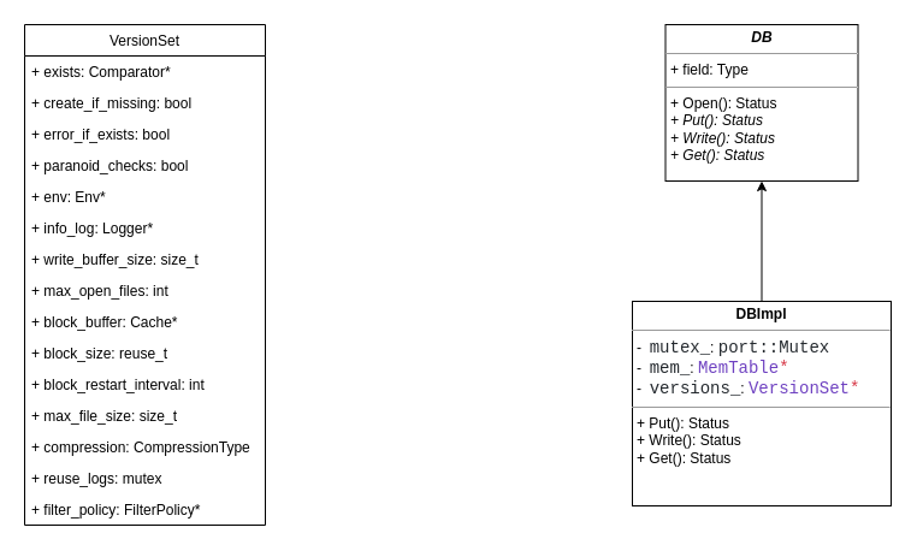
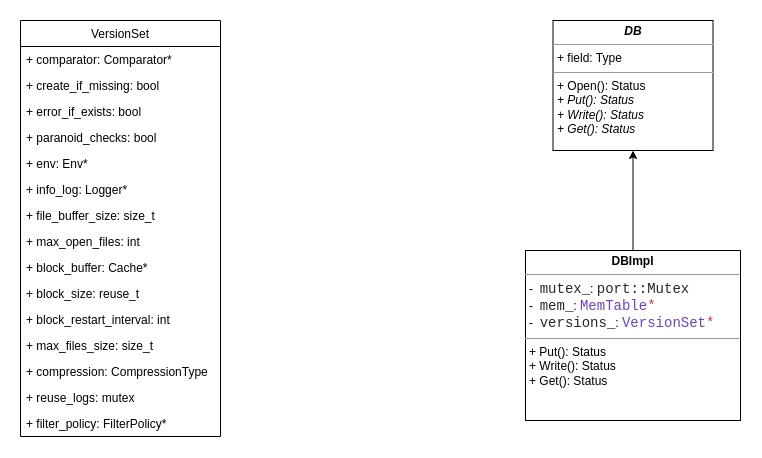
  <mxCell id="0" />
  <mxCell id="1" parent="0" />
  <mxCell id="2" style="edgeStyle=orthogonalEdgeStyle;rounded=0;orthogonalLoop=1;jettySize=auto;html=1;entryX=0.5;entryY=1;entryDx=0;entryDy=0;" edge="1" parent="1" source="3" target="4"><mxGeometry relative="1" as="geometry" /></mxCell>
  <mxCell id="3" value="&lt;p style=&quot;margin: 0px ; margin-top: 4px ; text-align: center&quot;&gt;&lt;b&gt;DBImpl&lt;/b&gt;&lt;/p&gt;&lt;hr size=&quot;1&quot;&gt;&lt;p style=&quot;margin: 0px ; margin-left: 4px&quot;&gt;-&amp;nbsp;&amp;nbsp;&lt;span style=&quot;background-color: rgb(255 , 255 , 255) ; color: rgb(36 , 41 , 46) ; font-family: &amp;#34;consolas&amp;#34; , &amp;#34;courier new&amp;#34; , monospace ; font-size: 14px&quot;&gt;mutex_&lt;/span&gt;&lt;span&gt;:&amp;nbsp;&lt;/span&gt;&lt;span style=&quot;background-color: rgb(255 , 255 , 255) ; color: rgb(36 , 41 , 46) ; font-family: &amp;#34;consolas&amp;#34; , &amp;#34;courier new&amp;#34; , monospace ; font-size: 14px&quot;&gt;port&lt;/span&gt;&lt;span style=&quot;background-color: rgb(255 , 255 , 255) ; color: rgb(36 , 41 , 46) ; font-family: &amp;#34;consolas&amp;#34; , &amp;#34;courier new&amp;#34; , monospace ; font-size: 14px&quot;&gt;::Mutex&lt;/span&gt;&lt;/p&gt;&lt;p style=&quot;margin: 0px ; margin-left: 4px&quot;&gt;-&amp;nbsp;&amp;nbsp;&lt;span style=&quot;background-color: rgb(255 , 255 , 255) ; color: rgb(36 , 41 , 46) ; font-family: &amp;#34;consolas&amp;#34; , &amp;#34;courier new&amp;#34; , monospace ; font-size: 14px&quot;&gt;mem_&lt;/span&gt;&lt;span&gt;:&amp;nbsp;&lt;/span&gt;&lt;span style=&quot;font-family: &amp;#34;consolas&amp;#34; , &amp;#34;courier new&amp;#34; , monospace ; font-size: 14px ; color: rgb(111 , 66 , 193)&quot;&gt;MemTable&lt;/span&gt;&lt;span style=&quot;font-family: &amp;#34;consolas&amp;#34; , &amp;#34;courier new&amp;#34; , monospace ; font-size: 14px ; color: rgb(215 , 58 , 73)&quot;&gt;*&lt;/span&gt;&lt;/p&gt;&lt;p style=&quot;margin: 0px ; margin-left: 4px&quot;&gt;-&amp;nbsp;&amp;nbsp;&lt;span style=&quot;background-color: rgb(255 , 255 , 255) ; color: rgb(36 , 41 , 46) ; font-family: &amp;#34;consolas&amp;#34; , &amp;#34;courier new&amp;#34; , monospace ; font-size: 14px&quot;&gt;versions_&lt;/span&gt;&lt;span&gt;:&amp;nbsp;&lt;/span&gt;&lt;span style=&quot;font-family: &amp;#34;consolas&amp;#34; , &amp;#34;courier new&amp;#34; , monospace ; font-size: 14px ; color: rgb(111 , 66 , 193)&quot;&gt;VersionSet&lt;/span&gt;&lt;span style=&quot;color: rgb(215 , 58 , 73) ; font-family: &amp;#34;consolas&amp;#34; , &amp;#34;courier new&amp;#34; , monospace ; font-size: 14px&quot;&gt;*&lt;/span&gt;&lt;/p&gt;&lt;hr size=&quot;1&quot;&gt;&lt;p style=&quot;margin: 0px 0px 0px 4px&quot;&gt;+ Put(): Status&lt;/p&gt;&lt;p style=&quot;margin: 0px 0px 0px 4px&quot;&gt;+ Write(): Status&lt;/p&gt;&lt;p style=&quot;margin: 0px 0px 0px 4px&quot;&gt;+ Get(): Status&lt;/p&gt;&lt;p style=&quot;margin: 0px 0px 0px 4px&quot;&gt;&lt;br&gt;&lt;/p&gt;" style="verticalAlign=top;align=left;overflow=fill;fontSize=12;fontFamily=Helvetica;html=1;" vertex="1" parent="1"><mxGeometry x="525" y="250" width="215" height="170" as="geometry" /></mxCell>
  <mxCell id="4" value="&lt;p style=&quot;margin: 0px ; margin-top: 4px ; text-align: center&quot;&gt;&lt;b&gt;&lt;i&gt;DB&lt;/i&gt;&lt;/b&gt;&lt;/p&gt;&lt;hr size=&quot;1&quot;&gt;&lt;p style=&quot;margin: 0px ; margin-left: 4px&quot;&gt;+ field: Type&lt;/p&gt;&lt;hr size=&quot;1&quot;&gt;&lt;p style=&quot;margin: 0px ; margin-left: 4px&quot;&gt;+ Open(): Status&lt;i&gt;&lt;br&gt;&lt;/i&gt;&lt;/p&gt;&lt;p style=&quot;margin: 0px ; margin-left: 4px&quot;&gt;&lt;i&gt;+ Put(): Status&lt;/i&gt;&lt;/p&gt;&lt;p style=&quot;margin: 0px ; margin-left: 4px&quot;&gt;&lt;i&gt;+ Write(): Status&lt;/i&gt;&lt;/p&gt;&lt;p style=&quot;margin: 0px ; margin-left: 4px&quot;&gt;&lt;i&gt;+ Get(): Status&lt;/i&gt;&lt;br&gt;&lt;/p&gt;&lt;p style=&quot;margin: 0px ; margin-left: 4px&quot;&gt;&lt;br&gt;&lt;/p&gt;&lt;p style=&quot;margin: 0px ; margin-left: 4px&quot;&gt;&lt;br&gt;&lt;/p&gt;" style="verticalAlign=top;align=left;overflow=fill;fontSize=12;fontFamily=Helvetica;html=1;" vertex="1" parent="1"><mxGeometry x="552.5" y="20" width="160" height="130" as="geometry" /></mxCell>
  <mxCell id="5" value="VersionSet" style="swimlane;fontStyle=0;childLayout=stackLayout;horizontal=1;startSize=26;fillColor=none;horizontalStack=0;resizeParent=1;resizeParentMax=0;resizeLast=0;collapsible=1;marginBottom=0;" vertex="1" parent="1"><mxGeometry x="20" y="20" width="200" height="416" as="geometry" /></mxCell>
- <mxCell id="6" value="+ exists: Comparator*" style="text;strokeColor=none;fillColor=none;align=left;verticalAlign=top;spacingLeft=4;spacingRight=4;overflow=hidden;rotatable=0;points=[[0,0.5],[1,0.5]];portConstraint=eastwest;" vertex="1" parent="5"><mxGeometry y="26" width="200" height="26" as="geometry" /></mxCell>
+ <mxCell id="6" value="+ comparator: Comparator*" style="text;strokeColor=none;fillColor=none;align=left;verticalAlign=top;spacingLeft=4;spacingRight=4;overflow=hidden;rotatable=0;points=[[0,0.5],[1,0.5]];portConstraint=eastwest;" vertex="1" parent="5"><mxGeometry y="26" width="200" height="26" as="geometry" /></mxCell>
  <mxCell id="7" value="+ create_if_missing: bool&#10;" style="text;strokeColor=none;fillColor=none;align=left;verticalAlign=top;spacingLeft=4;spacingRight=4;overflow=hidden;rotatable=0;points=[[0,0.5],[1,0.5]];portConstraint=eastwest;" vertex="1" parent="5"><mxGeometry y="52" width="200" height="26" as="geometry" /></mxCell>
  <mxCell id="8" value="+ error_if_exists: bool" style="text;strokeColor=none;fillColor=none;align=left;verticalAlign=top;spacingLeft=4;spacingRight=4;overflow=hidden;rotatable=0;points=[[0,0.5],[1,0.5]];portConstraint=eastwest;" vertex="1" parent="5"><mxGeometry y="78" width="200" height="26" as="geometry" /></mxCell>
  <mxCell id="9" value="+ paranoid_checks: bool&#10;" style="text;strokeColor=none;fillColor=none;align=left;verticalAlign=top;spacingLeft=4;spacingRight=4;overflow=hidden;rotatable=0;points=[[0,0.5],[1,0.5]];portConstraint=eastwest;" vertex="1" parent="5"><mxGeometry y="104" width="200" height="26" as="geometry" /></mxCell>
  <mxCell id="10" value="+ env: Env*&#10;" style="text;strokeColor=none;fillColor=none;align=left;verticalAlign=top;spacingLeft=4;spacingRight=4;overflow=hidden;rotatable=0;points=[[0,0.5],[1,0.5]];portConstraint=eastwest;" vertex="1" parent="5"><mxGeometry y="130" width="200" height="26" as="geometry" /></mxCell>
  <mxCell id="11" value="+ info_log: Logger*&#10;" style="text;strokeColor=none;fillColor=none;align=left;verticalAlign=top;spacingLeft=4;spacingRight=4;overflow=hidden;rotatable=0;points=[[0,0.5],[1,0.5]];portConstraint=eastwest;" vertex="1" parent="5"><mxGeometry y="156" width="200" height="26" as="geometry" /></mxCell>
- <mxCell id="12" value="+ write_buffer_size: size_t&#10;" style="text;strokeColor=none;fillColor=none;align=left;verticalAlign=top;spacingLeft=4;spacingRight=4;overflow=hidden;rotatable=0;points=[[0,0.5],[1,0.5]];portConstraint=eastwest;" vertex="1" parent="5"><mxGeometry y="182" width="200" height="26" as="geometry" /></mxCell>
+ <mxCell id="12" value="+ file_buffer_size: size_t&#10;" style="text;strokeColor=none;fillColor=none;align=left;verticalAlign=top;spacingLeft=4;spacingRight=4;overflow=hidden;rotatable=0;points=[[0,0.5],[1,0.5]];portConstraint=eastwest;" vertex="1" parent="5"><mxGeometry y="182" width="200" height="26" as="geometry" /></mxCell>
  <mxCell id="13" value="+ max_open_files: int&#10;" style="text;strokeColor=none;fillColor=none;align=left;verticalAlign=top;spacingLeft=4;spacingRight=4;overflow=hidden;rotatable=0;points=[[0,0.5],[1,0.5]];portConstraint=eastwest;" vertex="1" parent="5"><mxGeometry y="208" width="200" height="26" as="geometry" /></mxCell>
  <mxCell id="14" value="+ block_buffer: Cache*&#10;" style="text;strokeColor=none;fillColor=none;align=left;verticalAlign=top;spacingLeft=4;spacingRight=4;overflow=hidden;rotatable=0;points=[[0,0.5],[1,0.5]];portConstraint=eastwest;" vertex="1" parent="5"><mxGeometry y="234" width="200" height="26" as="geometry" /></mxCell>
  <mxCell id="15" value="+ block_size: reuse_t&#10;" style="text;strokeColor=none;fillColor=none;align=left;verticalAlign=top;spacingLeft=4;spacingRight=4;overflow=hidden;rotatable=0;points=[[0,0.5],[1,0.5]];portConstraint=eastwest;" vertex="1" parent="5"><mxGeometry y="260" width="200" height="26" as="geometry" /></mxCell>
  <mxCell id="16" value="+ block_restart_interval: int&#10;" style="text;strokeColor=none;fillColor=none;align=left;verticalAlign=top;spacingLeft=4;spacingRight=4;overflow=hidden;rotatable=0;points=[[0,0.5],[1,0.5]];portConstraint=eastwest;" vertex="1" parent="5"><mxGeometry y="286" width="200" height="26" as="geometry" /></mxCell>
- <mxCell id="17" value="+ max_file_size: size_t&#10;" style="text;strokeColor=none;fillColor=none;align=left;verticalAlign=top;spacingLeft=4;spacingRight=4;overflow=hidden;rotatable=0;points=[[0,0.5],[1,0.5]];portConstraint=eastwest;" vertex="1" parent="5"><mxGeometry y="312" width="200" height="26" as="geometry" /></mxCell>
+ <mxCell id="17" value="+ max_files_size: size_t&#10;" style="text;strokeColor=none;fillColor=none;align=left;verticalAlign=top;spacingLeft=4;spacingRight=4;overflow=hidden;rotatable=0;points=[[0,0.5],[1,0.5]];portConstraint=eastwest;" vertex="1" parent="5"><mxGeometry y="312" width="200" height="26" as="geometry" /></mxCell>
  <mxCell id="18" value="+ compression: CompressionType&#10;" style="text;strokeColor=none;fillColor=none;align=left;verticalAlign=top;spacingLeft=4;spacingRight=4;overflow=hidden;rotatable=0;points=[[0,0.5],[1,0.5]];portConstraint=eastwest;" vertex="1" parent="5"><mxGeometry y="338" width="200" height="26" as="geometry" /></mxCell>
  <mxCell id="19" value="+ reuse_logs: mutex&#10;" style="text;strokeColor=none;fillColor=none;align=left;verticalAlign=top;spacingLeft=4;spacingRight=4;overflow=hidden;rotatable=0;points=[[0,0.5],[1,0.5]];portConstraint=eastwest;" vertex="1" parent="5"><mxGeometry y="364" width="200" height="26" as="geometry" /></mxCell>
  <mxCell id="20" value="+ filter_policy: FilterPolicy*&#10;" style="text;strokeColor=none;fillColor=none;align=left;verticalAlign=top;spacingLeft=4;spacingRight=4;overflow=hidden;rotatable=0;points=[[0,0.5],[1,0.5]];portConstraint=eastwest;" vertex="1" parent="5"><mxGeometry y="390" width="200" height="26" as="geometry" /></mxCell>
